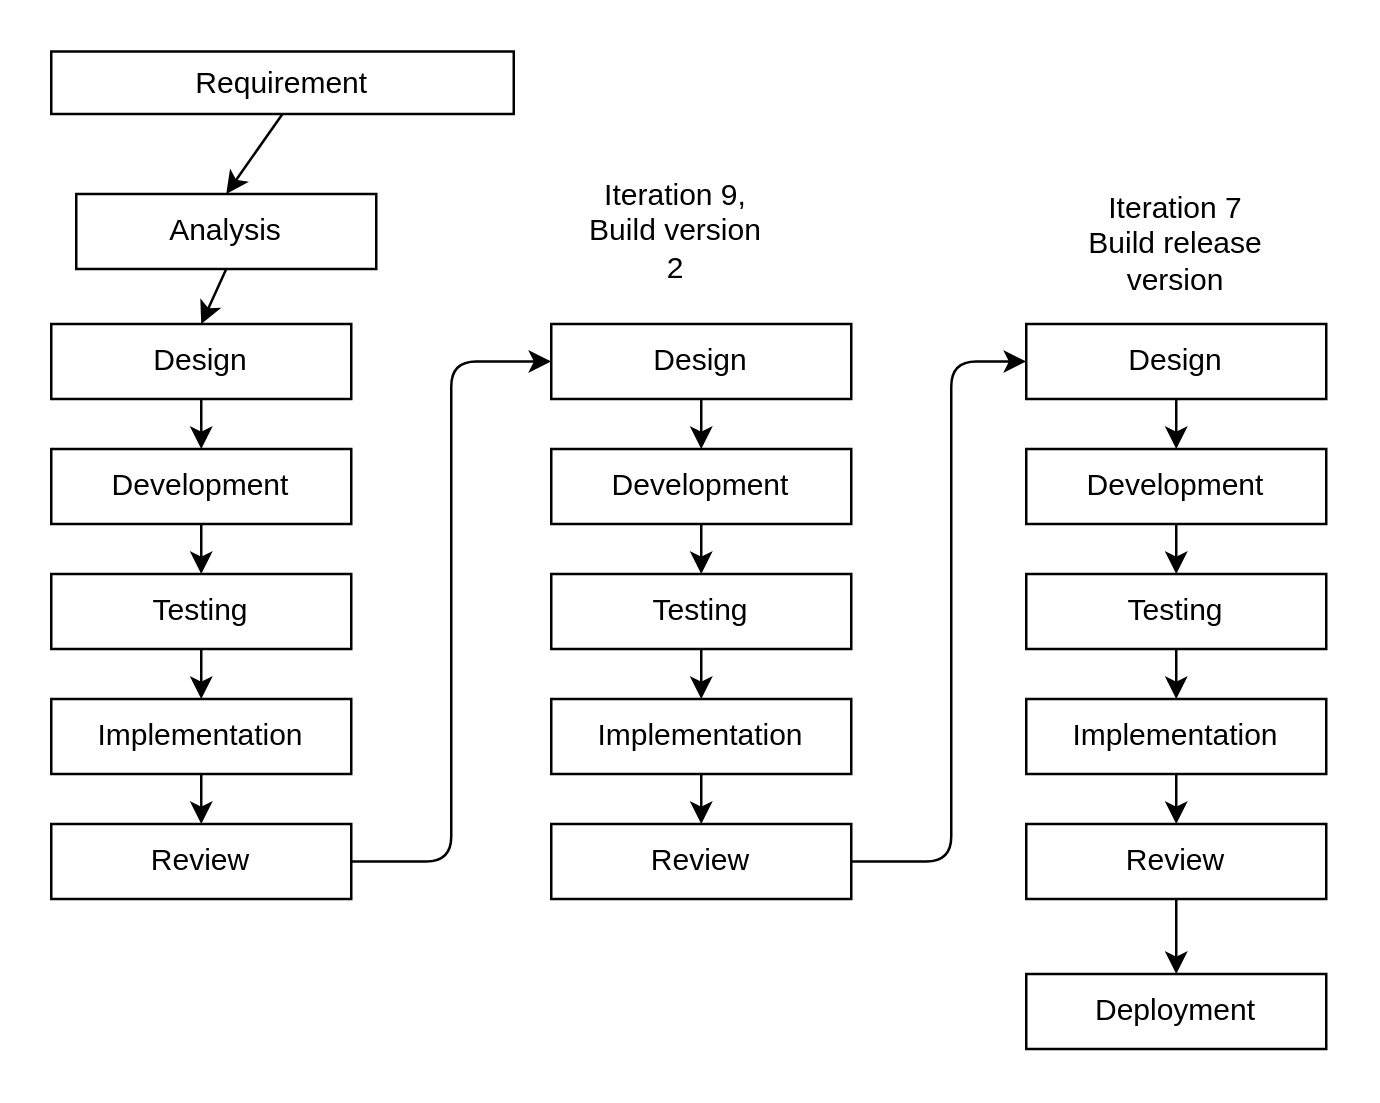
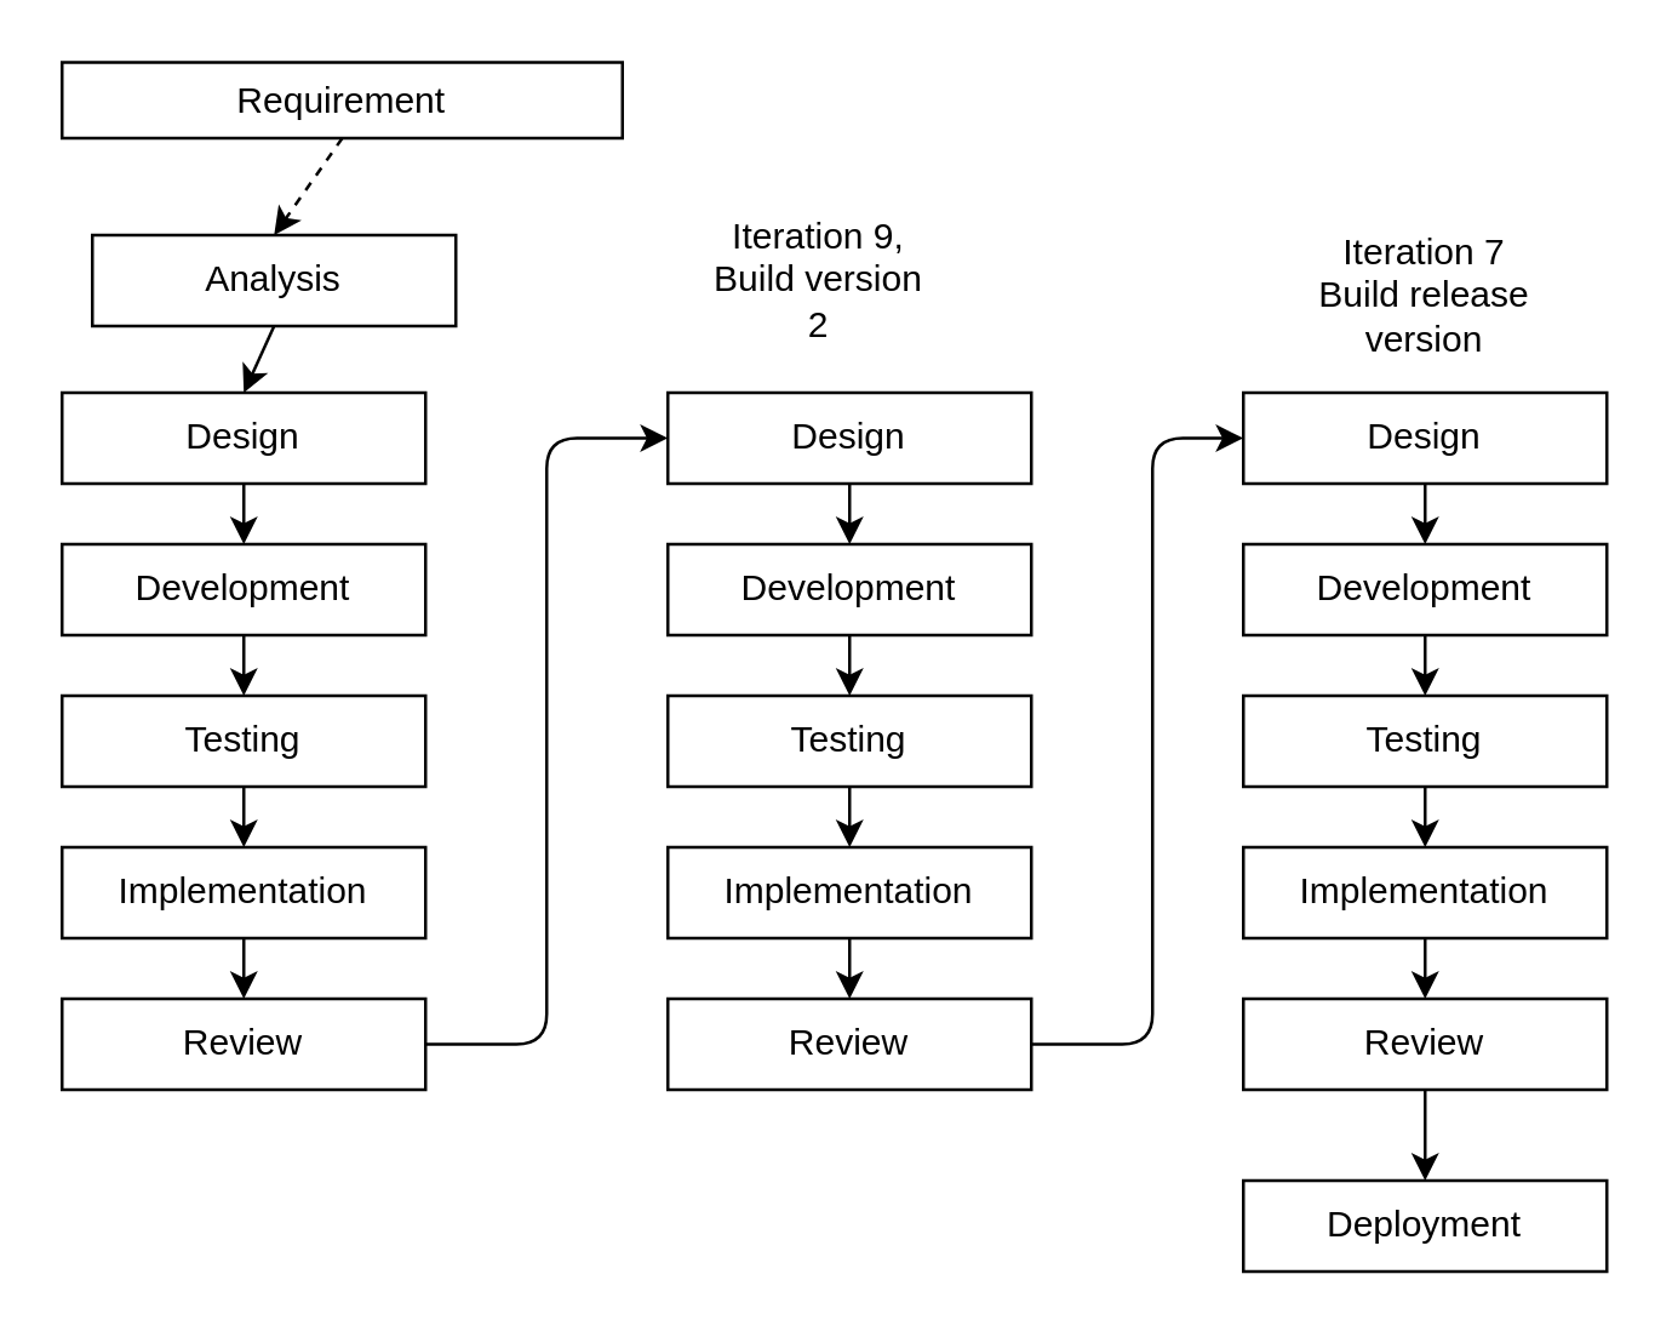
  <mxCell id="0" />
  <mxCell id="1" parent="0" />
  <mxCell id="2" value="Requirement" style="rounded=0;whiteSpace=wrap;html=1;" vertex="1" parent="1"><mxGeometry x="20" y="20" width="185" height="25" as="geometry" /></mxCell>
  <mxCell id="3" value="Analysis" style="rounded=0;whiteSpace=wrap;html=1;" vertex="1" parent="1"><mxGeometry x="30" y="77" width="120" height="30" as="geometry" /></mxCell>
  <mxCell id="4" value="Design" style="rounded=0;whiteSpace=wrap;html=1;" vertex="1" parent="1"><mxGeometry x="20" y="129" width="120" height="30" as="geometry" /></mxCell>
  <mxCell id="5" value="Testing" style="rounded=0;whiteSpace=wrap;html=1;" vertex="1" parent="1"><mxGeometry x="20" y="229" width="120" height="30" as="geometry" /></mxCell>
  <mxCell id="6" value="Review" style="rounded=0;whiteSpace=wrap;html=1;" vertex="1" parent="1"><mxGeometry x="20" y="329" width="120" height="30" as="geometry" /></mxCell>
  <mxCell id="7" value="Implementation" style="rounded=0;whiteSpace=wrap;html=1;" vertex="1" parent="1"><mxGeometry x="20" y="279" width="120" height="30" as="geometry" /></mxCell>
  <mxCell id="8" value="Development" style="rounded=0;whiteSpace=wrap;html=1;" vertex="1" parent="1"><mxGeometry x="20" y="179" width="120" height="30" as="geometry" /></mxCell>
  <mxCell id="9" value="Deployment" style="rounded=0;whiteSpace=wrap;html=1;" vertex="1" parent="1"><mxGeometry x="410" y="389" width="120" height="30" as="geometry" /></mxCell>
  <mxCell id="10" value="" style="endArrow=classic;html=1;exitX=1;exitY=0.5;exitDx=0;exitDy=0;entryX=0;entryY=0.5;entryDx=0;entryDy=0;" edge="1" parent="1" source="6"><mxGeometry width="50" height="50" relative="1" as="geometry"><mxPoint x="140" y="369" as="sourcePoint" /><mxPoint x="220" y="144" as="targetPoint" /><Array as="points"><mxPoint x="180" y="344" /><mxPoint x="180" y="144" /></Array></mxGeometry></mxCell>
  <mxCell id="11" value="" style="endArrow=classic;html=1;exitX=1;exitY=0.5;exitDx=0;exitDy=0;entryX=0;entryY=0.5;entryDx=0;entryDy=0;" edge="1" parent="1"><mxGeometry width="50" height="50" relative="1" as="geometry"><mxPoint x="340" y="344" as="sourcePoint" /><mxPoint x="410" y="144" as="targetPoint" /><Array as="points"><mxPoint x="380" y="344" /><mxPoint x="380" y="144" /></Array></mxGeometry></mxCell>
- <mxCell id="12" value="" style="endArrow=classic;html=1;entryX=0.5;entryY=0;entryDx=0;entryDy=0;exitX=0.5;exitY=1;exitDx=0;exitDy=0;" edge="1" parent="1" source="2" target="3"><mxGeometry width="50" height="50" relative="1" as="geometry"><mxPoint x="70" y="89" as="sourcePoint" /><mxPoint x="120" y="39" as="targetPoint" /></mxGeometry></mxCell>
+ <mxCell id="12" value="" style="endArrow=classic;html=1;entryX=0.5;entryY=0;entryDx=0;entryDy=0;exitX=0.5;exitY=1;exitDx=0;exitDy=0;dashed=1;" edge="1" parent="1" source="2" target="3"><mxGeometry width="50" height="50" relative="1" as="geometry"><mxPoint x="70" y="89" as="sourcePoint" /><mxPoint x="120" y="39" as="targetPoint" /></mxGeometry></mxCell>
  <mxCell id="13" value="" style="endArrow=classic;html=1;entryX=0.5;entryY=0;entryDx=0;entryDy=0;exitX=0.5;exitY=1;exitDx=0;exitDy=0;" edge="1" parent="1" source="3" target="4"><mxGeometry width="50" height="50" relative="1" as="geometry"><mxPoint x="90" y="60" as="sourcePoint" /><mxPoint x="90" y="87" as="targetPoint" /></mxGeometry></mxCell>
  <mxCell id="14" value="" style="endArrow=classic;html=1;entryX=0.5;entryY=0;entryDx=0;entryDy=0;" edge="1" parent="1" target="8"><mxGeometry width="50" height="50" relative="1" as="geometry"><mxPoint x="80" y="159" as="sourcePoint" /><mxPoint x="90" y="139" as="targetPoint" /></mxGeometry></mxCell>
  <mxCell id="15" value="" style="endArrow=classic;html=1;entryX=0.5;entryY=0;entryDx=0;entryDy=0;" edge="1" parent="1" target="5"><mxGeometry width="50" height="50" relative="1" as="geometry"><mxPoint x="80" y="209" as="sourcePoint" /><mxPoint x="90" y="189" as="targetPoint" /></mxGeometry></mxCell>
  <mxCell id="16" value="" style="endArrow=classic;html=1;entryX=0.5;entryY=0;entryDx=0;entryDy=0;exitX=0.5;exitY=1;exitDx=0;exitDy=0;" edge="1" parent="1" source="5" target="7"><mxGeometry width="50" height="50" relative="1" as="geometry"><mxPoint x="90" y="219" as="sourcePoint" /><mxPoint x="90" y="239" as="targetPoint" /></mxGeometry></mxCell>
  <mxCell id="17" value="" style="endArrow=classic;html=1;entryX=0.5;entryY=0;entryDx=0;entryDy=0;exitX=0.5;exitY=1;exitDx=0;exitDy=0;" edge="1" parent="1" source="7" target="6"><mxGeometry width="50" height="50" relative="1" as="geometry"><mxPoint x="90" y="269" as="sourcePoint" /><mxPoint x="90" y="289" as="targetPoint" /></mxGeometry></mxCell>
  <mxCell id="18" value="Design" style="rounded=0;whiteSpace=wrap;html=1;" vertex="1" parent="1"><mxGeometry x="220" y="129" width="120" height="30" as="geometry" /></mxCell>
  <mxCell id="19" value="Testing" style="rounded=0;whiteSpace=wrap;html=1;" vertex="1" parent="1"><mxGeometry x="220" y="229" width="120" height="30" as="geometry" /></mxCell>
  <mxCell id="20" value="Review" style="rounded=0;whiteSpace=wrap;html=1;" vertex="1" parent="1"><mxGeometry x="220" y="329" width="120" height="30" as="geometry" /></mxCell>
  <mxCell id="21" value="Implementation" style="rounded=0;whiteSpace=wrap;html=1;" vertex="1" parent="1"><mxGeometry x="220" y="279" width="120" height="30" as="geometry" /></mxCell>
  <mxCell id="22" value="Development" style="rounded=0;whiteSpace=wrap;html=1;" vertex="1" parent="1"><mxGeometry x="220" y="179" width="120" height="30" as="geometry" /></mxCell>
  <mxCell id="23" value="" style="endArrow=classic;html=1;entryX=0.5;entryY=0;entryDx=0;entryDy=0;" edge="1" parent="1" target="22"><mxGeometry width="50" height="50" relative="1" as="geometry"><mxPoint x="280" y="159" as="sourcePoint" /><mxPoint x="290" y="139" as="targetPoint" /></mxGeometry></mxCell>
  <mxCell id="24" value="" style="endArrow=classic;html=1;entryX=0.5;entryY=0;entryDx=0;entryDy=0;" edge="1" parent="1" target="19"><mxGeometry width="50" height="50" relative="1" as="geometry"><mxPoint x="280" y="209" as="sourcePoint" /><mxPoint x="290" y="189" as="targetPoint" /></mxGeometry></mxCell>
  <mxCell id="25" value="" style="endArrow=classic;html=1;entryX=0.5;entryY=0;entryDx=0;entryDy=0;exitX=0.5;exitY=1;exitDx=0;exitDy=0;" edge="1" parent="1" source="19" target="21"><mxGeometry width="50" height="50" relative="1" as="geometry"><mxPoint x="290" y="219" as="sourcePoint" /><mxPoint x="290" y="239" as="targetPoint" /></mxGeometry></mxCell>
  <mxCell id="26" value="" style="endArrow=classic;html=1;entryX=0.5;entryY=0;entryDx=0;entryDy=0;exitX=0.5;exitY=1;exitDx=0;exitDy=0;" edge="1" parent="1" source="21" target="20"><mxGeometry width="50" height="50" relative="1" as="geometry"><mxPoint x="290" y="269" as="sourcePoint" /><mxPoint x="290" y="289" as="targetPoint" /></mxGeometry></mxCell>
  <mxCell id="27" value="Design" style="rounded=0;whiteSpace=wrap;html=1;" vertex="1" parent="1"><mxGeometry x="410" y="129" width="120" height="30" as="geometry" /></mxCell>
  <mxCell id="28" value="Testing" style="rounded=0;whiteSpace=wrap;html=1;" vertex="1" parent="1"><mxGeometry x="410" y="229" width="120" height="30" as="geometry" /></mxCell>
  <mxCell id="29" value="Review" style="rounded=0;whiteSpace=wrap;html=1;" vertex="1" parent="1"><mxGeometry x="410" y="329" width="120" height="30" as="geometry" /></mxCell>
  <mxCell id="30" value="Implementation" style="rounded=0;whiteSpace=wrap;html=1;" vertex="1" parent="1"><mxGeometry x="410" y="279" width="120" height="30" as="geometry" /></mxCell>
  <mxCell id="31" value="Development" style="rounded=0;whiteSpace=wrap;html=1;" vertex="1" parent="1"><mxGeometry x="410" y="179" width="120" height="30" as="geometry" /></mxCell>
  <mxCell id="32" value="" style="endArrow=classic;html=1;entryX=0.5;entryY=0;entryDx=0;entryDy=0;" edge="1" parent="1" target="31"><mxGeometry width="50" height="50" relative="1" as="geometry"><mxPoint x="470" y="159" as="sourcePoint" /><mxPoint x="480" y="139" as="targetPoint" /></mxGeometry></mxCell>
  <mxCell id="33" value="" style="endArrow=classic;html=1;entryX=0.5;entryY=0;entryDx=0;entryDy=0;" edge="1" parent="1" target="28"><mxGeometry width="50" height="50" relative="1" as="geometry"><mxPoint x="470" y="209" as="sourcePoint" /><mxPoint x="480" y="189" as="targetPoint" /></mxGeometry></mxCell>
  <mxCell id="34" value="" style="endArrow=classic;html=1;entryX=0.5;entryY=0;entryDx=0;entryDy=0;exitX=0.5;exitY=1;exitDx=0;exitDy=0;" edge="1" parent="1" source="28" target="30"><mxGeometry width="50" height="50" relative="1" as="geometry"><mxPoint x="480" y="219" as="sourcePoint" /><mxPoint x="480" y="239" as="targetPoint" /></mxGeometry></mxCell>
  <mxCell id="35" value="" style="endArrow=classic;html=1;entryX=0.5;entryY=0;entryDx=0;entryDy=0;exitX=0.5;exitY=1;exitDx=0;exitDy=0;" edge="1" parent="1" source="30" target="29"><mxGeometry width="50" height="50" relative="1" as="geometry"><mxPoint x="480" y="269" as="sourcePoint" /><mxPoint x="480" y="289" as="targetPoint" /></mxGeometry></mxCell>
  <mxCell id="36" value="" style="endArrow=classic;html=1;entryX=0.5;entryY=0;entryDx=0;entryDy=0;exitX=0.5;exitY=1;exitDx=0;exitDy=0;" edge="1" parent="1" source="29" target="9"><mxGeometry width="50" height="50" relative="1" as="geometry"><mxPoint x="430" y="389" as="sourcePoint" /><mxPoint x="480" y="339" as="targetPoint" /></mxGeometry></mxCell>
  <mxCell id="37" value="Iteration 9, Build version 2" style="text;html=1;strokeColor=none;fillColor=none;align=center;verticalAlign=middle;whiteSpace=wrap;rounded=0;" vertex="1" parent="1"><mxGeometry x="230" y="82" width="80" height="20" as="geometry" /></mxCell>
  <mxCell id="38" value="Iteration 7&lt;br&gt;Build release version" style="text;html=1;strokeColor=none;fillColor=none;align=center;verticalAlign=middle;whiteSpace=wrap;rounded=0;" vertex="1" parent="1"><mxGeometry x="430" y="87" width="80" height="20" as="geometry" /></mxCell>
